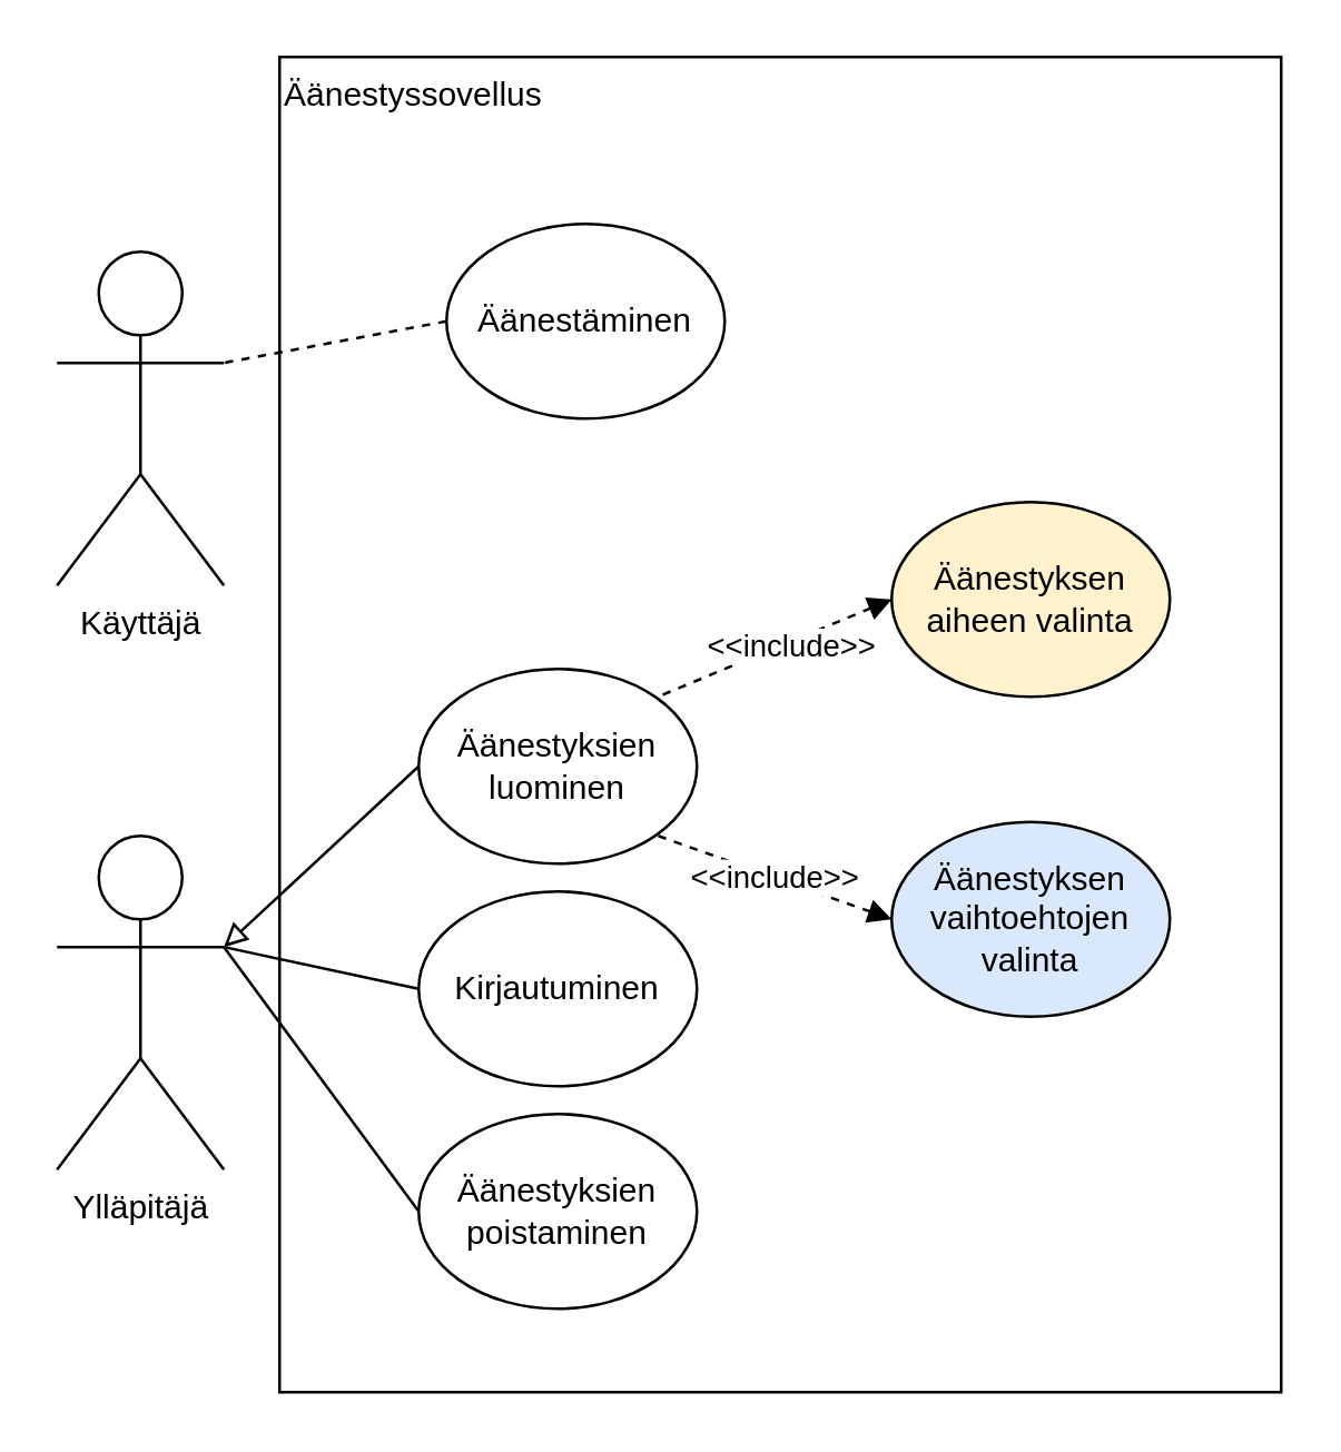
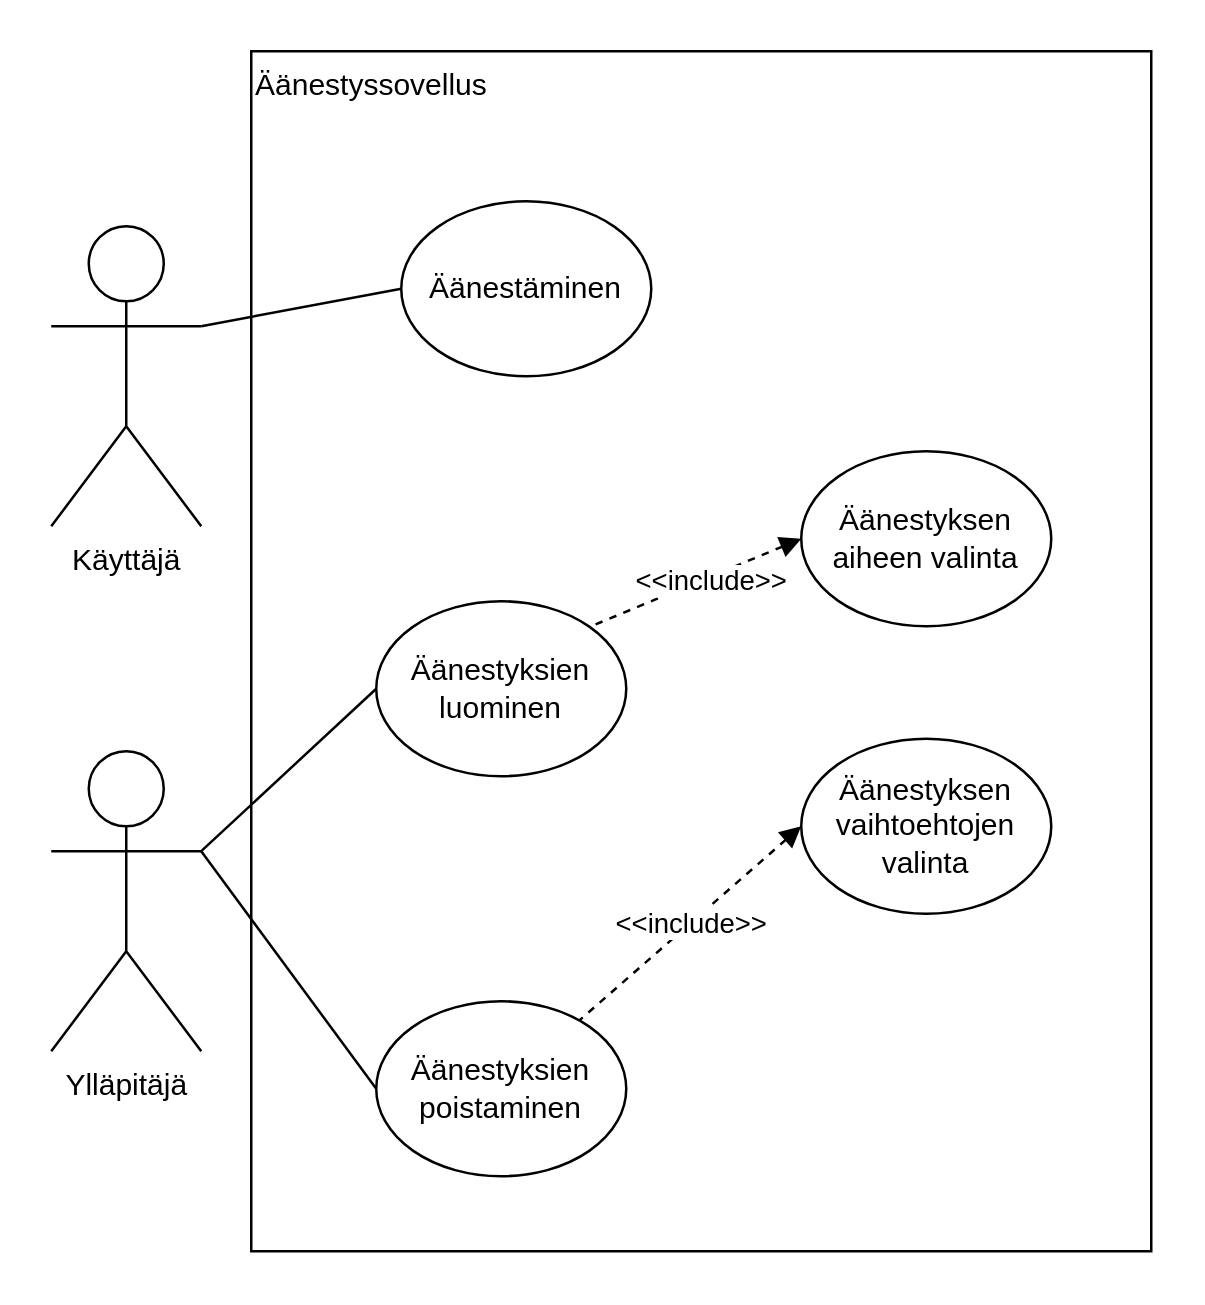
  <mxCell id="0" />
  <mxCell id="1" parent="0" />
  <mxCell id="2" value="&lt;div&gt;Käyttäjä&lt;/div&gt;" style="shape=umlActor;verticalLabelPosition=bottom;verticalAlign=top;html=1;outlineConnect=0;" vertex="1" parent="1"><mxGeometry x="20" y="90" width="60" height="120" as="geometry" /></mxCell>
  <mxCell id="3" value="&lt;div&gt;Ylläpitäjä&lt;/div&gt;" style="shape=umlActor;verticalLabelPosition=bottom;verticalAlign=top;html=1;outlineConnect=0;" vertex="1" parent="1"><mxGeometry x="20" y="300" width="60" height="120" as="geometry" /></mxCell>
  <mxCell id="4" value="&lt;div align=&quot;left&quot;&gt;Äänestyssovellus&lt;br&gt;&lt;/div&gt;" style="rounded=0;whiteSpace=wrap;html=1;verticalAlign=top;align=left;" vertex="1" parent="1"><mxGeometry x="100" y="20" width="360" height="480" as="geometry" /></mxCell>
- <mxCell id="5" style="rounded=0;orthogonalLoop=1;jettySize=auto;html=1;exitX=0;exitY=0.5;exitDx=0;exitDy=0;entryX=1;entryY=0.333;entryDx=0;entryDy=0;entryPerimeter=0;endArrow=none;endFill=0;dashed=1;" edge="1" parent="1" source="6" target="2"><mxGeometry relative="1" as="geometry" /></mxCell>
+ <mxCell id="5" style="rounded=0;orthogonalLoop=1;jettySize=auto;html=1;exitX=0;exitY=0.5;exitDx=0;exitDy=0;entryX=1;entryY=0.333;entryDx=0;entryDy=0;entryPerimeter=0;endArrow=none;endFill=0;" edge="1" parent="1" source="6" target="2"><mxGeometry relative="1" as="geometry" /></mxCell>
  <mxCell id="6" value="Äänestäminen" style="ellipse;whiteSpace=wrap;html=1;" vertex="1" parent="1"><mxGeometry x="160" y="80" width="100" height="70" as="geometry" /></mxCell>
- <mxCell id="7" style="rounded=0;orthogonalLoop=1;jettySize=auto;html=1;exitX=0;exitY=0.5;exitDx=0;exitDy=0;entryX=1;entryY=0.333;entryDx=0;entryDy=0;entryPerimeter=0;endArrow=block;endFill=0;" edge="1" parent="1" source="8" target="3"><mxGeometry relative="1" as="geometry" /></mxCell>
+ <mxCell id="7" style="rounded=0;orthogonalLoop=1;jettySize=auto;html=1;exitX=0;exitY=0.5;exitDx=0;exitDy=0;entryX=1;entryY=0.333;entryDx=0;entryDy=0;entryPerimeter=0;endArrow=none;endFill=0;" edge="1" parent="1" source="8" target="3"><mxGeometry relative="1" as="geometry" /></mxCell>
  <mxCell id="8" value="Äänestyksien luominen" style="ellipse;whiteSpace=wrap;html=1;" vertex="1" parent="1"><mxGeometry x="150" y="240" width="100" height="70" as="geometry" /></mxCell>
  <mxCell id="9" style="rounded=0;orthogonalLoop=1;jettySize=auto;html=1;exitX=0;exitY=0.5;exitDx=0;exitDy=0;endArrow=none;endFill=0;" edge="1" parent="1" source="10"><mxGeometry relative="1" as="geometry"><mxPoint x="80" y="340" as="targetPoint" /></mxGeometry></mxCell>
  <mxCell id="10" value="Äänestyksien poistaminen" style="ellipse;whiteSpace=wrap;html=1;" vertex="1" parent="1"><mxGeometry x="150" y="400" width="100" height="70" as="geometry" /></mxCell>
- <mxCell id="11" style="rounded=0;orthogonalLoop=1;jettySize=auto;html=1;exitX=0;exitY=0.5;exitDx=0;exitDy=0;entryX=1;entryY=0.333;entryDx=0;entryDy=0;entryPerimeter=0;endArrow=none;endFill=0;" edge="1" parent="1" source="12" target="3"><mxGeometry relative="1" as="geometry" /></mxCell>
- <mxCell id="12" value="&lt;div&gt;Kirjautuminen&lt;/div&gt;" style="ellipse;whiteSpace=wrap;html=1;" vertex="1" parent="1"><mxGeometry x="150" y="320" width="100" height="70" as="geometry" /></mxCell>
  <mxCell id="13" style="rounded=0;orthogonalLoop=1;jettySize=auto;html=1;exitX=0;exitY=0.5;exitDx=0;exitDy=0;entryX=1;entryY=0;entryDx=0;entryDy=0;dashed=1;endArrow=none;endFill=0;startArrow=block;startFill=1;" edge="1" parent="1" source="15" target="8"><mxGeometry relative="1" as="geometry" /></mxCell>
  <mxCell id="14" value="&amp;lt;&amp;lt;include&amp;gt;&amp;gt;" style="edgeLabel;html=1;align=center;verticalAlign=middle;resizable=0;points=[];" vertex="1" connectable="0" parent="13"><mxGeometry x="-0.131" y="1" relative="1" as="geometry"><mxPoint as="offset" /></mxGeometry></mxCell>
- <mxCell id="15" value="Äänestyksen aiheen valinta" style="ellipse;whiteSpace=wrap;html=1;fillColor=#fff2cc;" vertex="1" parent="1"><mxGeometry x="320" y="180" width="100" height="70" as="geometry" /></mxCell>
- <mxCell id="16" value="&amp;lt;&amp;lt;include&amp;gt;&amp;gt;" style="rounded=0;orthogonalLoop=1;jettySize=auto;html=1;exitX=0;exitY=0.5;exitDx=0;exitDy=0;entryX=1;entryY=1;entryDx=0;entryDy=0;dashed=1;endArrow=none;endFill=0;startArrow=block;startFill=1;" edge="1" parent="1" source="17" target="8"><mxGeometry relative="1" as="geometry" /></mxCell>
- <mxCell id="17" value="Äänestyksen vaihtoehtojen valinta" style="ellipse;whiteSpace=wrap;html=1;fillColor=#dae8fc;" vertex="1" parent="1"><mxGeometry x="320" y="295" width="100" height="70" as="geometry" /></mxCell>
+ <mxCell id="15" value="Äänestyksen aiheen valinta" style="ellipse;whiteSpace=wrap;html=1;" vertex="1" parent="1"><mxGeometry x="320" y="180" width="100" height="70" as="geometry" /></mxCell>
+ <mxCell id="16" value="&amp;lt;&amp;lt;include&amp;gt;&amp;gt;" style="rounded=0;orthogonalLoop=1;jettySize=auto;html=1;exitX=0;exitY=0.5;exitDx=0;exitDy=0;dashed=1;endArrow=none;endFill=0;startArrow=block;startFill=1;" edge="1" parent="1" source="17" target="10"><mxGeometry relative="1" as="geometry" /></mxCell>
+ <mxCell id="17" value="Äänestyksen vaihtoehtojen valinta" style="ellipse;whiteSpace=wrap;html=1;" vertex="1" parent="1"><mxGeometry x="320" y="295" width="100" height="70" as="geometry" /></mxCell>
